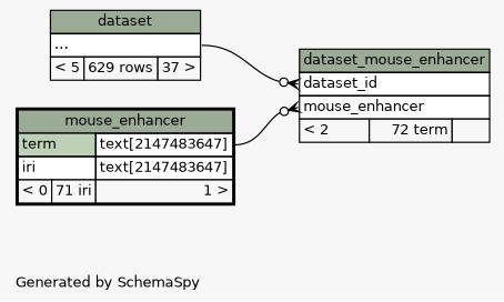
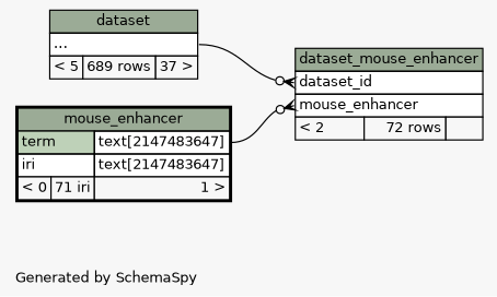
  digraph {
    bgcolor="#f7f7f7"
    fontname=Helvetica
    fontsize=11
    label="\nGenerated by SchemaSpy"
    labeljust=l
    nodesep=0.18
    rankdir=RL
    ranksep=0.46
    node [fontname=Helvetica fontsize=11 shape=plaintext]
    edge [arrowhead=none arrowsize=0.8 arrowtail=crowodot dir=back]
-   n1 [label=<     <TABLE BORDER="0" CELLBORDER="1" CELLSPACING="0" BGCOLOR="#ffffff">       <TR><TD COLSPAN="3" BGCOLOR="#9bab96" ALIGN="CENTER">dataset_mouse_enhancer</TD></TR>       <TR><TD PORT="dataset_id" COLSPAN="3" ALIGN="LEFT">dataset_id</TD></TR>       <TR><TD PORT="mouse_enhancer" COLSPAN="3" ALIGN="LEFT">mouse_enhancer</TD></TR>       <TR><TD ALIGN="LEFT" BGCOLOR="#f7f7f7">&lt; 2</TD><TD ALIGN="RIGHT" BGCOLOR="#f7f7f7">72 term</TD><TD ALIGN="RIGHT" BGCOLOR="#f7f7f7">  </TD></TR>     </TABLE>>]
-   n2 [label=<     <TABLE BORDER="0" CELLBORDER="1" CELLSPACING="0" BGCOLOR="#ffffff">       <TR><TD COLSPAN="3" BGCOLOR="#9bab96" ALIGN="CENTER">dataset</TD></TR>       <TR><TD PORT="elipses" COLSPAN="3" ALIGN="LEFT">...</TD></TR>       <TR><TD ALIGN="LEFT" BGCOLOR="#f7f7f7">&lt; 5</TD><TD ALIGN="RIGHT" BGCOLOR="#f7f7f7">629 rows</TD><TD ALIGN="RIGHT" BGCOLOR="#f7f7f7">37 &gt;</TD></TR>     </TABLE>>]
+   n1 [label=<     <TABLE BORDER="0" CELLBORDER="1" CELLSPACING="0" BGCOLOR="#ffffff">       <TR><TD COLSPAN="3" BGCOLOR="#9bab96" ALIGN="CENTER">dataset_mouse_enhancer</TD></TR>       <TR><TD PORT="dataset_id" COLSPAN="3" ALIGN="LEFT">dataset_id</TD></TR>       <TR><TD PORT="mouse_enhancer" COLSPAN="3" ALIGN="LEFT">mouse_enhancer</TD></TR>       <TR><TD ALIGN="LEFT" BGCOLOR="#f7f7f7">&lt; 2</TD><TD ALIGN="RIGHT" BGCOLOR="#f7f7f7">72 rows</TD><TD ALIGN="RIGHT" BGCOLOR="#f7f7f7">  </TD></TR>     </TABLE>>]
+   n2 [label=<     <TABLE BORDER="0" CELLBORDER="1" CELLSPACING="0" BGCOLOR="#ffffff">       <TR><TD COLSPAN="3" BGCOLOR="#9bab96" ALIGN="CENTER">dataset</TD></TR>       <TR><TD PORT="elipses" COLSPAN="3" ALIGN="LEFT">...</TD></TR>       <TR><TD ALIGN="LEFT" BGCOLOR="#f7f7f7">&lt; 5</TD><TD ALIGN="RIGHT" BGCOLOR="#f7f7f7">689 rows</TD><TD ALIGN="RIGHT" BGCOLOR="#f7f7f7">37 &gt;</TD></TR>     </TABLE>>]
    n3 [label=<     <TABLE BORDER="2" CELLBORDER="1" CELLSPACING="0" BGCOLOR="#ffffff">       <TR><TD COLSPAN="3" BGCOLOR="#9bab96" ALIGN="CENTER">mouse_enhancer</TD></TR>       <TR><TD PORT="term" COLSPAN="2" BGCOLOR="#bed1b8" ALIGN="LEFT">term</TD><TD PORT="term.type" ALIGN="LEFT">text[2147483647]</TD></TR>       <TR><TD PORT="iri" COLSPAN="2" ALIGN="LEFT">iri</TD><TD PORT="iri.type" ALIGN="LEFT">text[2147483647]</TD></TR>       <TR><TD ALIGN="LEFT" BGCOLOR="#f7f7f7">&lt; 0</TD><TD ALIGN="RIGHT" BGCOLOR="#f7f7f7">71 iri</TD><TD ALIGN="RIGHT" BGCOLOR="#f7f7f7">1 &gt;</TD></TR>     </TABLE>>]
    n1 -> n2 [headport="elipses:e" tailport="dataset_id:w"]
    n1 -> n3 [headport="term.type:e" tailport="mouse_enhancer:w"]
  }
